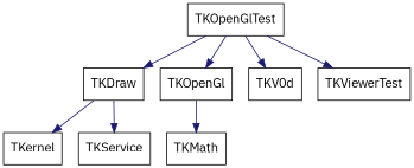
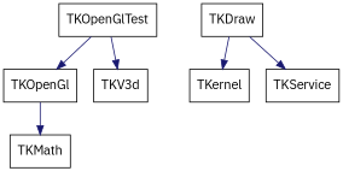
  digraph {
    aspect=1
    fontname="IBM Plex Sans"
    node [fontname="IBM Plex Sans" shape=box]
    edge [color=midnightblue fontname="IBM Plex Sans" style=solid]
    TKOpenGlTest
    TKDraw
    TKOpenGl
-   TKV3d [label=TKV0d]
-   TKViewerTest
+   TKV3d
    TKernel
    TKService
    TKMath
-   TKOpenGlTest -> TKDraw
    TKOpenGlTest -> TKOpenGl
    TKOpenGlTest -> TKV3d
-   TKOpenGlTest -> TKViewerTest
    TKDraw -> TKernel
    TKDraw -> TKService
    TKOpenGl -> TKMath
  }
